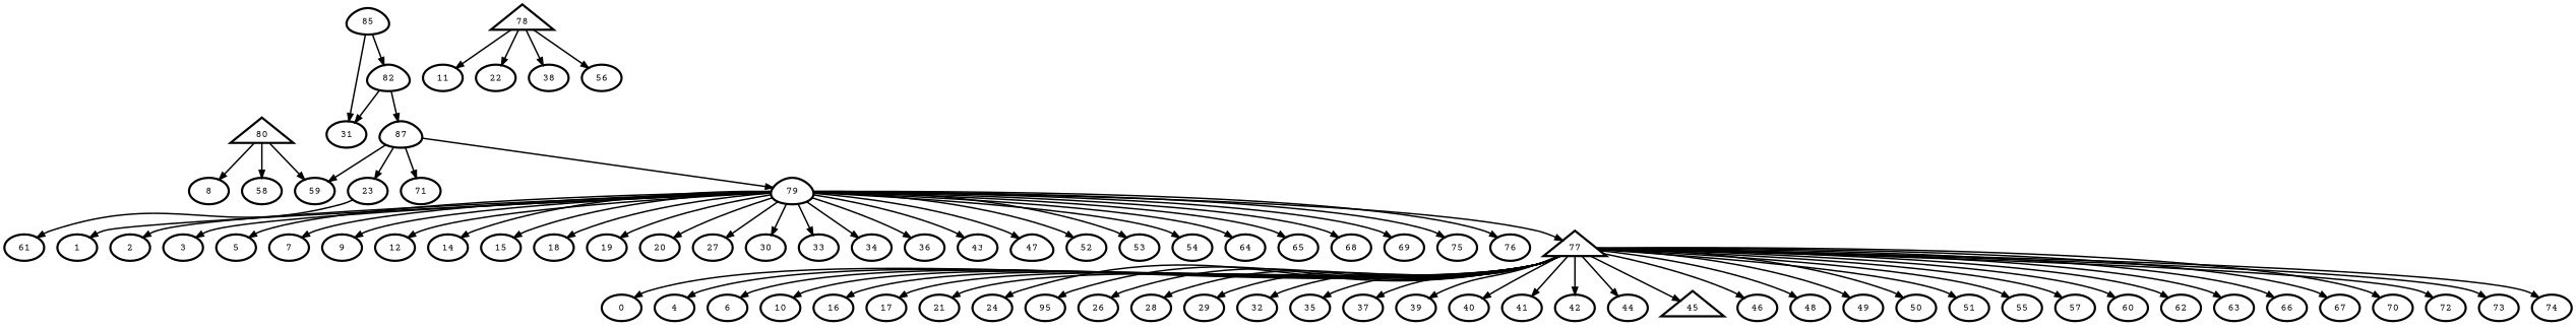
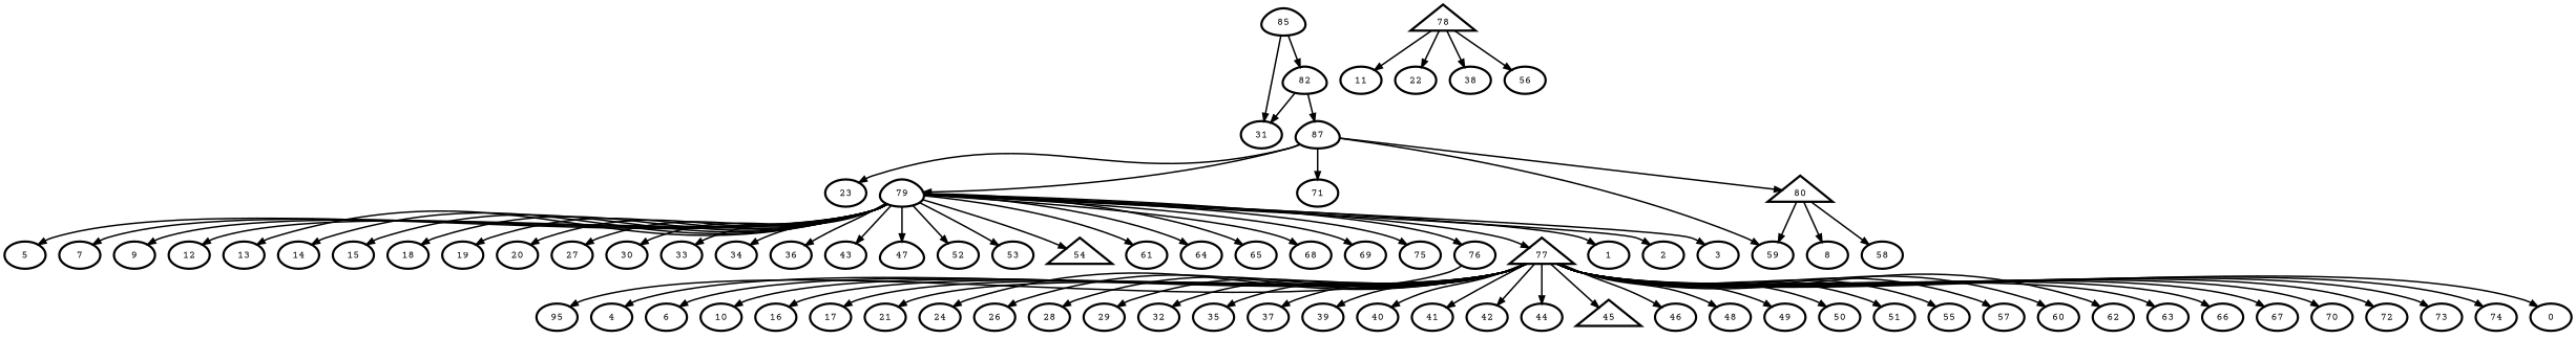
  digraph {
    fontname="Courier Prime"
    node [fontname="Courier Prime" penwidth=3]
    edge [fontname="Courier Prime" penwidth=2]
    n1 [label=0]
    n2 [label=1]
    n3 [label=2]
    n4 [label=3]
    n5 [label=4]
    n6 [label=5]
    n7 [label=6]
    n8 [label=7]
    n9 [label=8]
    n10 [label=9]
    n11 [label=10]
    n12 [label=11]
    n13 [label=12]
+   n14 [label=13]
    n15 [label=14]
    n16 [label=15]
    n17 [label=16]
    n18 [label=17]
    n19 [label=18]
    n20 [label=19]
    n21 [label=20]
    n22 [label=21]
    n23 [label=22]
    n24 [label=23]
    n25 [label=24]
    n26 [label=95]
    n27 [label=26]
    n28 [label=27]
    n29 [label=28]
    n30 [label=29]
    n31 [label=30]
    n32 [label=31]
    n33 [label=32]
    n34 [label=33]
    n35 [label=34]
    n36 [label=35]
    n37 [label=36]
    n38 [label=37]
    n39 [label=38]
    n40 [label=39]
    n41 [label=40]
    n42 [label=41]
    n43 [label=42]
    n44 [label=43]
    n45 [label=44]
    n46 [label=45 shape=triangle]
    n47 [label=46]
    n48 [label=47 shape=egg]
    n49 [label=48]
    n50 [label=49]
    n51 [label=50]
    n52 [label=51]
    n53 [label=52]
    n54 [label=53]
-   n55 [label=54]
+   n55 [label=54 shape=triangle]
    n56 [label=55]
    n57 [label=56]
    n58 [label=57]
    n59 [label=58]
    n60 [label=59]
    n61 [label=60]
    n62 [label=61]
    n63 [label=62]
    n64 [label=63]
    n65 [label=64]
    n66 [label=65]
    n67 [label=66]
    n68 [label=67]
    n69 [label=68]
    n70 [label=69]
    n71 [label=70]
    n72 [label=71]
    n73 [label=72]
    n74 [label=73]
    n75 [label=74]
    n76 [label=75]
    n77 [label=76]
    n78 [label=79 shape=egg]
    n79 [label=77 shape=triangle]
    n80 [label=78 shape=triangle]
    n81 [label=87 shape=egg]
    n82 [label=80 shape=triangle]
    n83 [label=82 shape=egg]
    n84 [label=85 shape=egg]
    n78 -> n2
    n78 -> n3
    n78 -> n4
    n78 -> n6
    n78 -> n8
    n78 -> n10
    n78 -> n13
+   n78 -> n14
    n78 -> n15
    n78 -> n16
    n78 -> n19
    n78 -> n20
    n78 -> n21
    n78 -> n28
    n78 -> n31
    n78 -> n34
    n78 -> n35
    n78 -> n37
    n78 -> n44
    n78 -> n48
    n78 -> n53
    n78 -> n54
    n78 -> n55
-   n24 -> n62
+   n78 -> n62
    n78 -> n65
    n78 -> n66
    n78 -> n69
    n78 -> n70
    n78 -> n76
    n78 -> n77
    n78 -> n79
    n79 -> n1
    n79 -> n5
    n79 -> n7
    n79 -> n11
    n79 -> n17
    n79 -> n18
    n79 -> n22
    n79 -> n25
-   n79 -> n26
+   n77 -> n26
    n79 -> n27
    n79 -> n29
    n79 -> n30
    n79 -> n33
    n79 -> n36
    n79 -> n38
    n79 -> n40
    n79 -> n41
    n79 -> n42
    n79 -> n43
    n79 -> n45
    n79 -> n46
    n79 -> n47
    n79 -> n49
    n79 -> n50
    n79 -> n51
    n79 -> n52
    n79 -> n56
    n79 -> n58
    n79 -> n61
    n79 -> n63
    n79 -> n64
    n79 -> n67
    n79 -> n68
    n79 -> n71
    n79 -> n73
    n79 -> n74
    n79 -> n75
    n80 -> n12
    n80 -> n23
    n80 -> n39
    n80 -> n57
    n81 -> n24
    n81 -> n60
    n81 -> n72
    n81 -> n78
+   n81 -> n82
    n82 -> n9
    n82 -> n59
    n82 -> n60
    n83 -> n32
    n83 -> n81
    n84 -> n32
    n84 -> n83
  }
